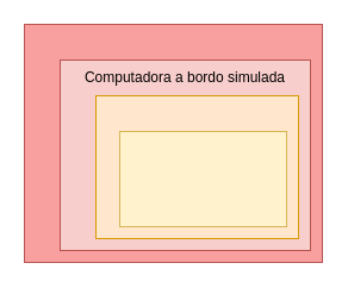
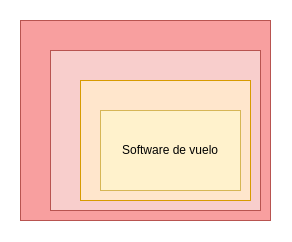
  <mxCell id="0" />
  <mxCell id="1" parent="0" />
  <mxCell id="2" value="" style="rounded=0;whiteSpace=wrap;html=1;fillColor=#F89F9F;strokeColor=#b85450;" vertex="1" parent="1"><mxGeometry x="20" y="20" width="250" height="200" as="geometry" /></mxCell>
  <mxCell id="3" value="" style="rounded=0;whiteSpace=wrap;html=1;fillColor=#f8cecc;strokeColor=#b85450;" vertex="1" parent="1"><mxGeometry x="50" y="50" width="210" height="160" as="geometry" /></mxCell>
  <mxCell id="4" value="" style="rounded=0;whiteSpace=wrap;html=1;fillColor=#ffe6cc;strokeColor=#d79b00;" vertex="1" parent="1"><mxGeometry x="80" y="80" width="170" height="120" as="geometry" /></mxCell>
- <mxCell id="5" value="Computadora a bordo simulada" style="text;strokeColor=none;align=center;fillColor=none;html=1;verticalAlign=middle;whiteSpace=wrap;rounded=0;" vertex="1" parent="1"><mxGeometry x="50" y="50" width="210" height="30" as="geometry" /></mxCell>
  <mxCell id="6" value="" style="rounded=0;whiteSpace=wrap;html=1;fillColor=#fff2cc;strokeColor=#d6b656;" vertex="1" parent="1"><mxGeometry x="100" y="110" width="140" height="80" as="geometry" /></mxCell>
+ <mxCell id="7" value="Software de vuelo" style="text;strokeColor=none;align=center;fillColor=none;html=1;verticalAlign=middle;whiteSpace=wrap;rounded=0;" vertex="1" parent="1"><mxGeometry x="100" y="135" width="140" height="30" as="geometry" /></mxCell>
